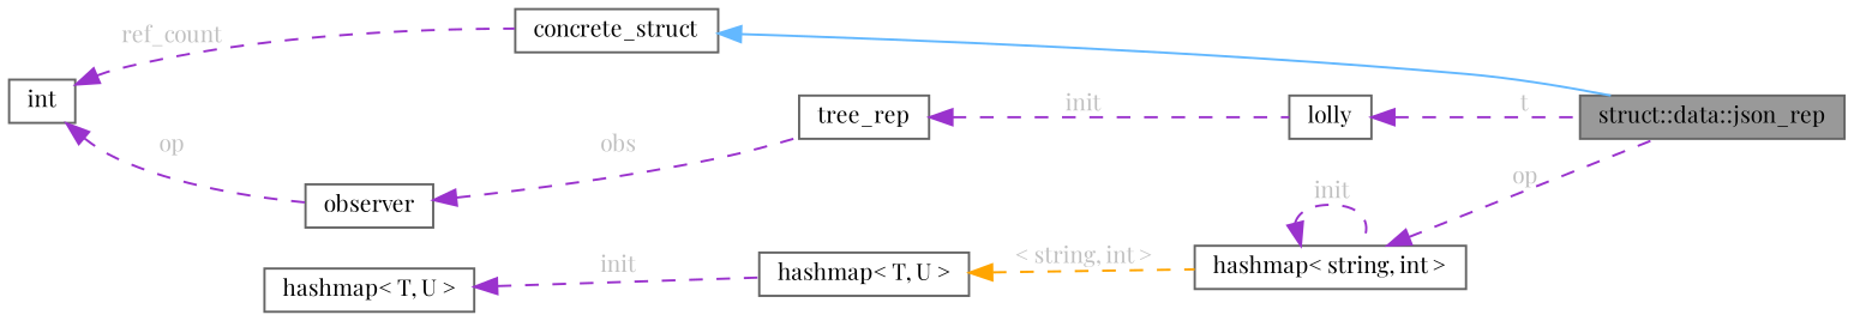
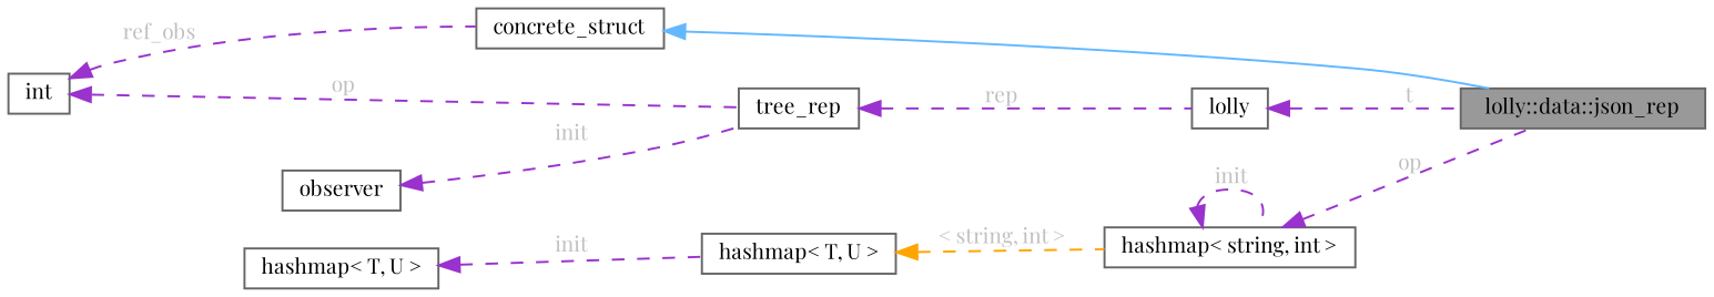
  digraph {
    fontname="Playfair Display"
    rankdir=LR
    node [color=gray40 fillcolor=white fontname="Playfair Display" fontsize=10 shape=box style=filled]
    edge [color=darkorchid3 dir=back fontname="Playfair Display" fontsize=10 labelfontname=Helvetica labelfontsize=10 style=dashed fontcolor=grey]
-   n1 [fillcolor=grey60 fontcolor=black height=0.2 label="struct::data::json_rep" width=0.4]
+   n1 [fillcolor=grey60 fontcolor=black height=0.2 label="lolly::data::json_rep" width=0.4]
    n2 [height=0.2 label=concrete_struct width=0.4]
    n3 [height=0.2 label=tree_rep width=0.4]
    n4 [height=0.2 label=lolly width=0.4]
    n5 [height=0.2 label=int width=0.4]
    n6 [height=0.2 label=observer width=0.4]
    n7 [height=0.2 label="hashmap\< string, int \>" width=0.4]
    n8 [height=0.2 label="hashmap\< T, U \>" width=0.4]
    n9 [height=0.2 label="hashmap\< T, U \>" width=0.4]
    n2 -> n1 [color=steelblue1 style=solid fontcolor=""]
-   n3 -> n4 [label=" init"]
+   n3 -> n4 [label=" rep"]
    n4 -> n1 [label=" t"]
-   n5 -> n2 [label=" ref_count"]
-   n5 -> n6 [label=" op"]
-   n6 -> n3 [label=" obs"]
+   n5 -> n2 [label=" ref_obs"]
+   n5 -> n3 [label=" op"]
+   n6 -> n3 [label=" init"]
    n7 -> n1 [label=" op"]
    n7 -> n7 [label=" init"]
    n8 -> n7 [color=orange label=" \< string, int \>"]
    n9 -> n8 [label=" init"]
  }
